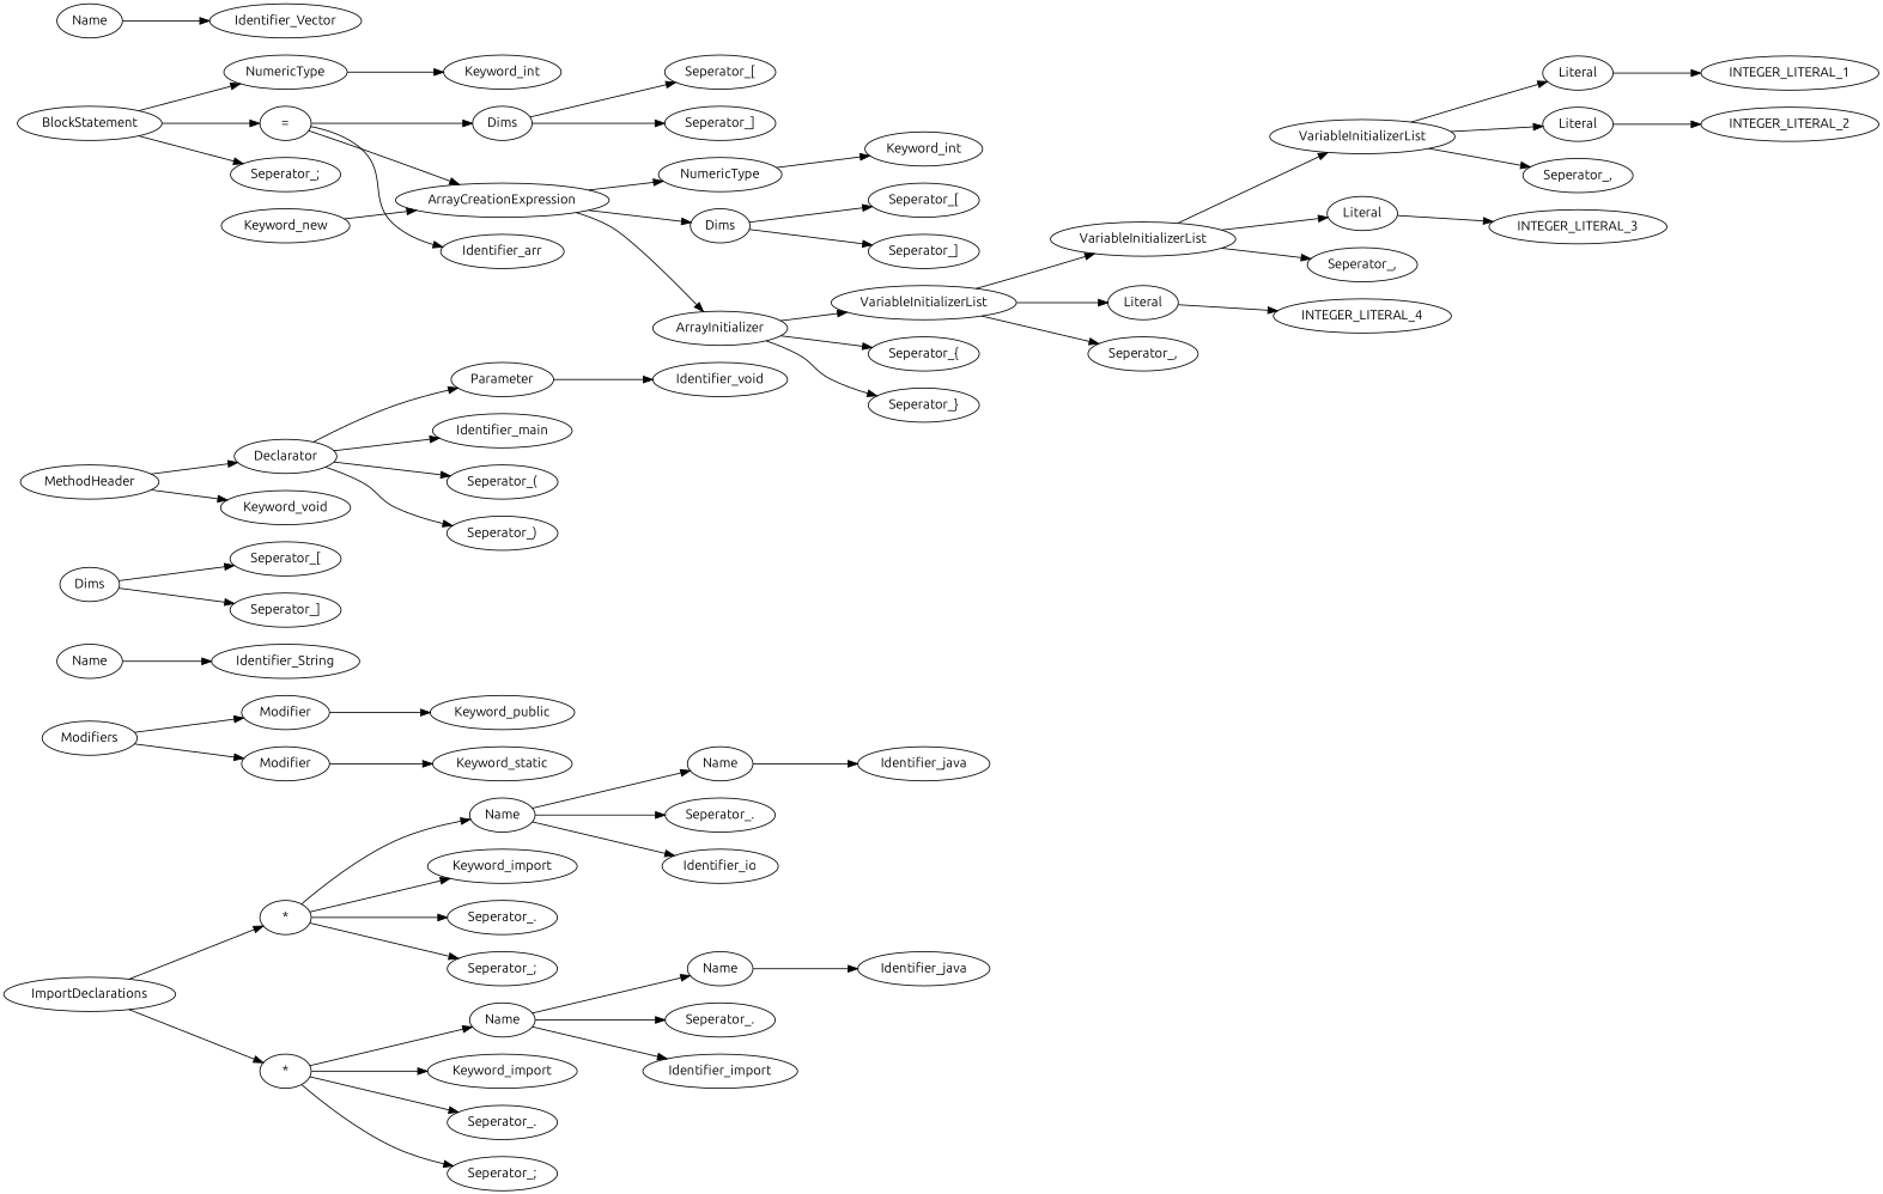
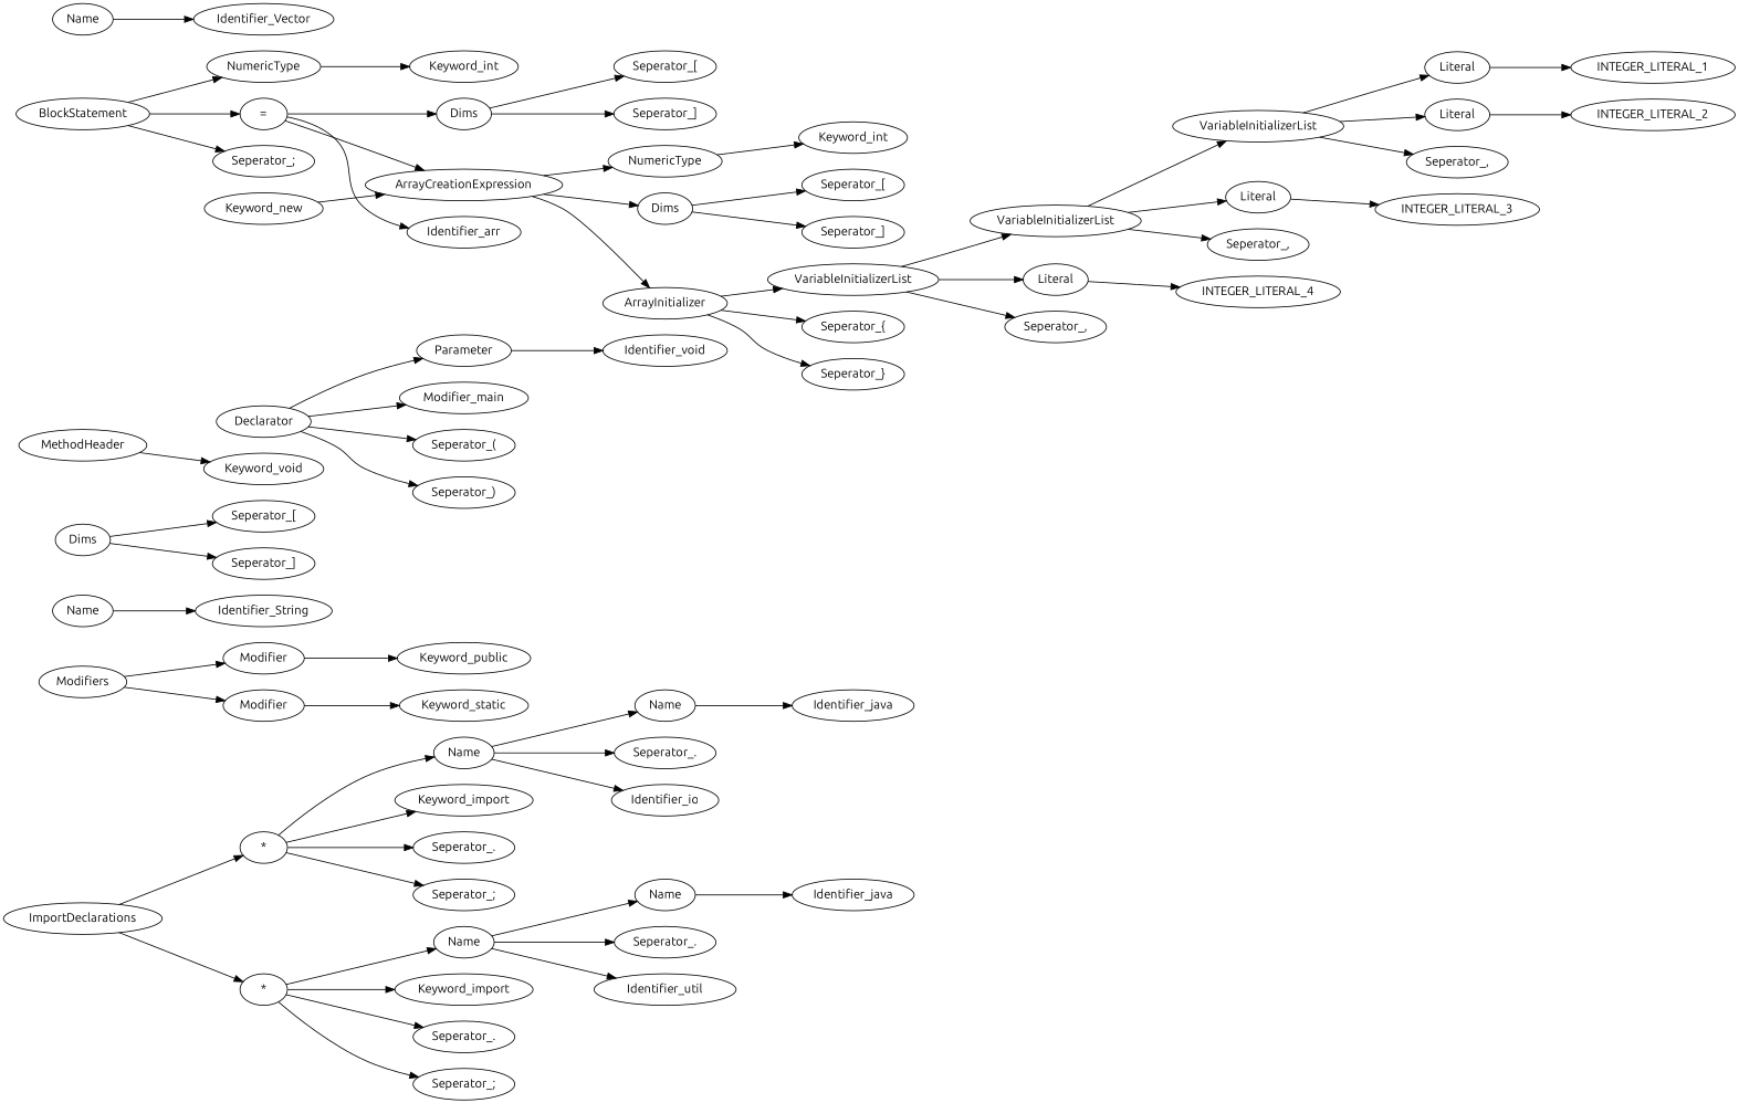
  digraph {
    fontname=Ubuntu
    rankdir=LR
    node [fontname=Ubuntu ordering=out]
    edge [fontname=Ubuntu]
    n1 [label=Identifier_java]
    n2 [label=Name]
    n3 [label="Seperator_."]
    n4 [label=Identifier_io]
    n5 [label=Name]
    n6 [label=Keyword_import]
    n7 [label="Seperator_."]
    n8 [label="Seperator_;"]
    n9 [label="*"]
    n10 [label=Identifier_java]
    n11 [label=Name]
    n12 [label="Seperator_."]
-   n13 [label=Identifier_import]
+   n13 [label=Identifier_util]
    n14 [label=Name]
    n15 [label=Keyword_import]
    n16 [label="Seperator_."]
    n17 [label="Seperator_;"]
    n18 [label="*"]
    n19 [label=ImportDeclarations]
    n20 [label=Keyword_public]
    n21 [label=Modifier]
    n22 [label=Keyword_static]
    n23 [label=Modifier]
    n24 [label=Modifiers]
    n25 [label=Identifier_String]
    n26 [label=Name]
    n27 [label="Seperator_["]
    n28 [label="Seperator_]"]
    n29 [label=Dims]
    n30 [label=Identifier_void]
    n31 [label=Parameter]
-   n32 [label=Identifier_main]
+   n32 [label=Modifier_main]
    n33 [label="Seperator_("]
    n34 [label="Seperator_)"]
    n35 [label=Declarator]
    n36 [label=Keyword_void]
    n37 [label=MethodHeader]
    n38 [label=Keyword_int]
    n39 [label=NumericType]
    n40 [label="Seperator_["]
    n41 [label="Seperator_]"]
    n42 [label=Dims]
    n43 [label=Keyword_int]
    n44 [label=NumericType]
    n45 [label="Seperator_["]
    n46 [label="Seperator_]"]
    n47 [label=Dims]
    n48 [label=INTEGER_LITERAL_1]
    n49 [label=Literal]
    n50 [label=INTEGER_LITERAL_2]
    n51 [label=Literal]
    n52 [label="Seperator_,"]
    n53 [label=VariableInitializerList]
    n54 [label=INTEGER_LITERAL_3]
    n55 [label=Literal]
    n56 [label="Seperator_,"]
    n57 [label=VariableInitializerList]
    n58 [label=INTEGER_LITERAL_4]
    n59 [label=Literal]
    n60 [label="Seperator_,"]
    n61 [label=VariableInitializerList]
    n62 [label="Seperator_{"]
    n63 [label="Seperator_}"]
    n64 [label=ArrayInitializer]
    n65 [label=Keyword_new]
    n66 [label=ArrayCreationExpression]
    n67 [label=Identifier_arr]
    n68 [label="="]
    n69 [label="Seperator_;"]
    n70 [label=BlockStatement]
    n71 [label=Identifier_Vector]
    n72 [label=Name]
    n2 -> n1
    n5 -> n2
    n5 -> n3
    n5 -> n4
    n9 -> n5
    n9 -> n6
    n9 -> n7
    n9 -> n8
    n11 -> n10
    n14 -> n11
    n14 -> n12
    n14 -> n13
    n18 -> n14
    n18 -> n15
    n18 -> n16
    n18 -> n17
    n19 -> n9
    n19 -> n18
    n21 -> n20
    n23 -> n22
    n24 -> n21
    n24 -> n23
    n26 -> n25
    n29 -> n27
    n29 -> n28
    n31 -> n30
    n35 -> n31
    n35 -> n32
    n35 -> n33
    n35 -> n34
-   n37 -> n35
    n37 -> n36
    n39 -> n38
    n42 -> n40
    n42 -> n41
    n44 -> n43
    n47 -> n45
    n47 -> n46
    n49 -> n48
    n51 -> n50
    n53 -> n49
    n53 -> n51
    n53 -> n52
    n55 -> n54
    n57 -> n53
    n57 -> n55
    n57 -> n56
    n59 -> n58
    n61 -> n57
    n61 -> n59
    n61 -> n60
    n64 -> n61
    n64 -> n62
    n64 -> n63
    n65 -> n66
    n66 -> n44
    n66 -> n47
    n66 -> n64
    n68 -> n42
    n68 -> n66
    n68 -> n67
    n70 -> n39
    n70 -> n68
    n70 -> n69
    n72 -> n71
  }
